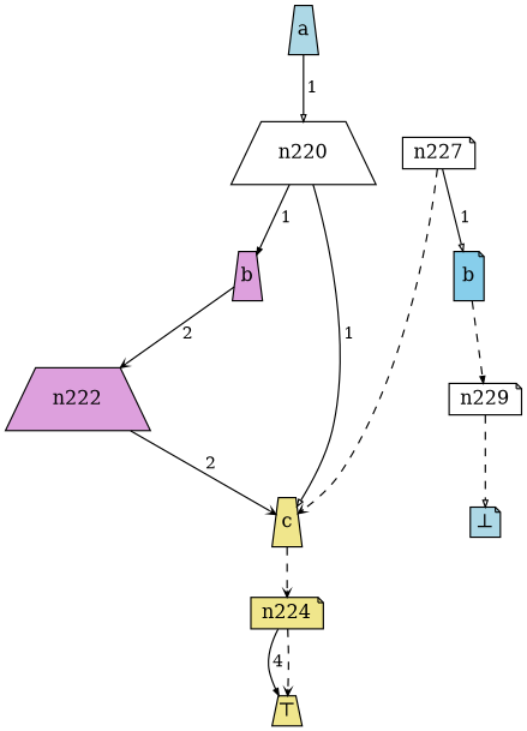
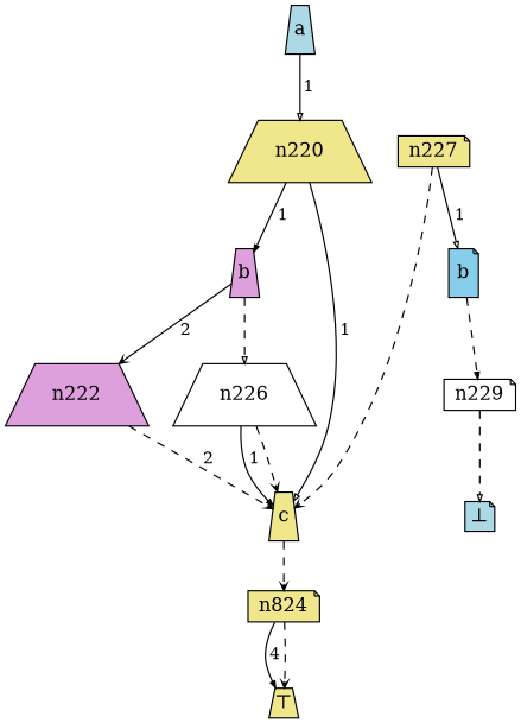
  digraph {
    node [fillcolor=white shape=trapezium style=filled]
    edge [arrowhead=vee arrowsize=0.5 color="#555" fontcolor=black fontsize=12 labelangle=-30]
-   n224 [fillcolor=khaki height=0.15 shape=note width=0.15]
+   n224 [fillcolor=khaki height=0.15 shape=note width=0.15 label=n824]
    n222 [fillcolor=plum height=0.15 width=0.15]
+   n226 [height=0.15 width=0.15]
    n229 [height=0.15 shape=note width=0.15]
    n219 [fillcolor=lightblue fixedsize=true label=a width=0.3]
-   n220 [height=0.15 width=0.15]
-   n227 [height=0.15 shape=note width=0.15]
+   n220 [fillcolor=khaki height=0.15 width=0.15]
+   n227 [fillcolor=khaki height=0.15 shape=note width=0.15]
    n221 [fillcolor=plum fixedsize=true label=b width=0.3]
    n228 [fillcolor=skyblue fixedsize=true label=b shape=note width=0.3]
    n223 [fillcolor=khaki fixedsize=true label=c width=0.3]
    n225 [fillcolor=khaki fixedsize=true height=0.3 label="⊤" width=0.3]
    n230 [fillcolor=lightblue fixedsize=true height=0.3 label="⊥" shape=note width=0.3]
    subgraph sub_1 {
      rank=same
      n224
    }
    subgraph sub_2 {
      rank=same
      n222
+     n226
      n229
    }
    subgraph sub_3 {
      rank=same
      n219
    }
    subgraph sub_4 {
      rank=same
      n220
      n227
    }
    subgraph sub_5 {
      rank=same
      n221
      n228
    }
    subgraph sub_6 {
      rank=same
      n223
    }
    n224 -> n225 [arrowhead=normal label=" 4 "]
    n224 -> n225 [style=dashed fontcolor="" fontsize="" labelangle=""]
-   n222 -> n223 [label=" 2 "]
+   n222 -> n223 [label=" 2 " style=dashed]
+   n226 -> n223 [arrowhead=normal label=" 1 "]
+   n226 -> n223 [style=dashed fontcolor="" fontsize="" labelangle=""]
    n229 -> n230 [arrowhead=onormal style=dashed fontcolor="" fontsize="" labelangle=""]
    n219 -> n220 [arrowhead=onormal label=" 1 "]
    n220 -> n221 [arrowhead=normal label=" 1 "]
    n220 -> n223 [arrowhead=onormal label=" 1 "]
    n227 -> n228 [arrowhead=onormal label=" 1 "]
    n227 -> n223 [style=dashed fontcolor="" fontsize="" labelangle=""]
    n221 -> n222 [label=" 2 "]
+   n221 -> n226 [arrowhead=onormal style=dashed fontcolor="" fontsize="" labelangle=""]
    n228 -> n229 [arrowhead=normal style=dashed fontcolor="" fontsize="" labelangle=""]
    n223 -> n224 [style=dashed fontcolor="" fontsize="" labelangle=""]
  }
